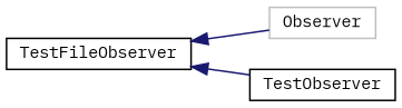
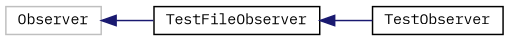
  digraph {
    fontname="IBM Plex Mono"
    rankdir=LR
    node [color=black fillcolor=white fontname="IBM Plex Mono" fontsize=10 shape=record style=filled]
    edge [color=midnightblue dir=back fontname="IBM Plex Mono" fontsize=10 labelfontname=Helvetica labelfontsize=10 style=solid]
    n1 [color=grey75 height=0.2 label=Observer width=0.4]
    n2 [height=0.2 label=TestFileObserver width=0.4]
    n3 [height=0.2 label=TestObserver width=0.4]
-   n2 -> n1
+   n1 -> n2
    n2 -> n3
  }
